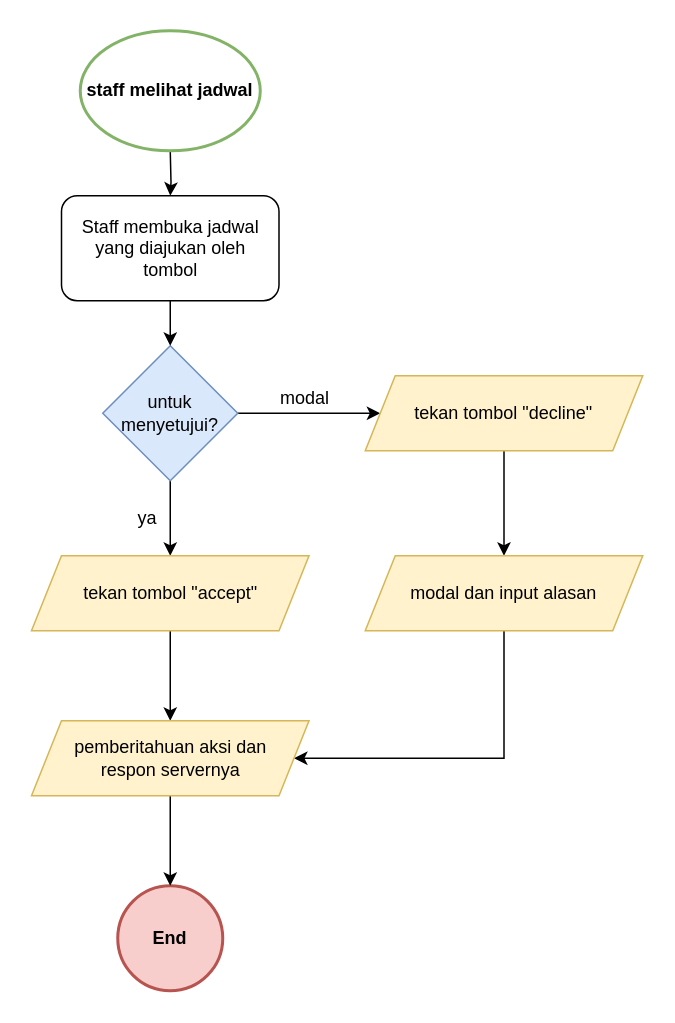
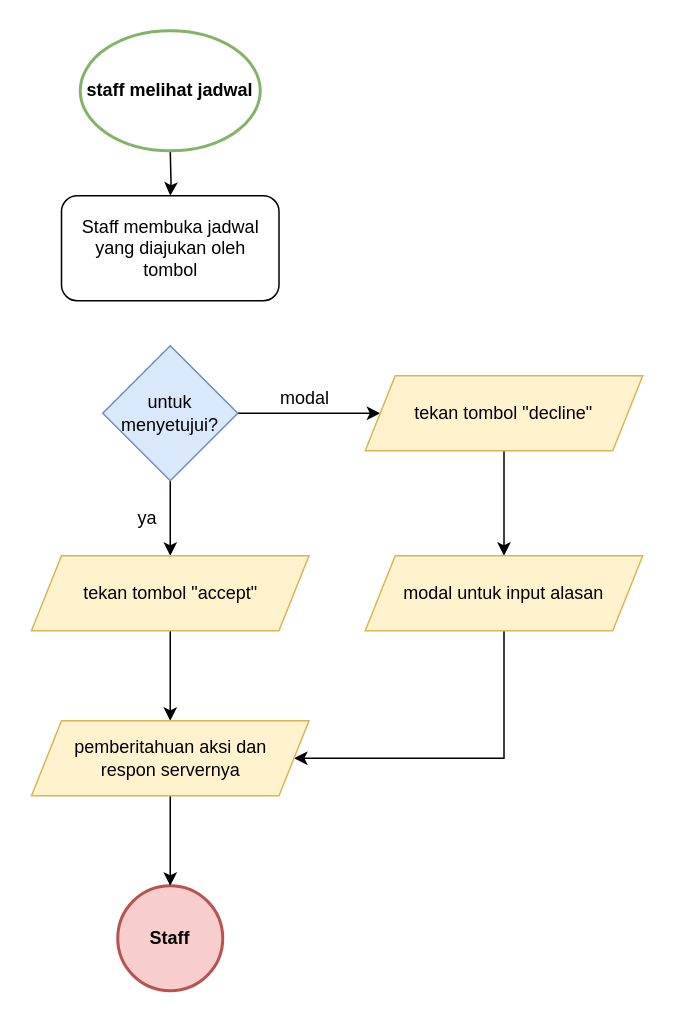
  <mxCell id="0" />
  <mxCell id="1" parent="0" />
- <mxCell id="2" value="End" style="ellipse;whiteSpace=wrap;html=1;aspect=fixed;fillColor=#f8cecc;strokeColor=#b85450;fontStyle=1;strokeWidth=2;" parent="1" vertex="1"><mxGeometry x="78" y="590" width="70" height="70" as="geometry" /></mxCell>
+ <mxCell id="2" value="Staff" style="ellipse;whiteSpace=wrap;html=1;aspect=fixed;fillColor=#f8cecc;strokeColor=#b85450;fontStyle=1;strokeWidth=2;" parent="1" vertex="1"><mxGeometry x="78" y="590" width="70" height="70" as="geometry" /></mxCell>
  <mxCell id="3" value="" style="edgeStyle=orthogonalEdgeStyle;rounded=0;orthogonalLoop=1;jettySize=auto;html=1;" parent="1" target="11" edge="1"><mxGeometry relative="1" as="geometry"><mxPoint x="113" y="100" as="sourcePoint" /></mxGeometry></mxCell>
  <mxCell id="4" value="" style="edgeStyle=orthogonalEdgeStyle;rounded=0;orthogonalLoop=1;jettySize=auto;html=1;" parent="1" source="6" target="9" edge="1"><mxGeometry relative="1" as="geometry" /></mxCell>
  <mxCell id="5" value="" style="edgeStyle=orthogonalEdgeStyle;rounded=0;orthogonalLoop=1;jettySize=auto;html=1;" parent="1" source="6" target="13" edge="1"><mxGeometry relative="1" as="geometry" /></mxCell>
  <mxCell id="6" value="untuk menyetujui?" style="rhombus;whiteSpace=wrap;html=1;fillColor=#dae8fc;strokeColor=#6c8ebf;" parent="1" vertex="1"><mxGeometry x="68" y="230" width="90" height="90" as="geometry" /></mxCell>
  <mxCell id="7" value="ya" style="text;html=1;strokeColor=none;fillColor=none;align=center;verticalAlign=middle;whiteSpace=wrap;rounded=0;" parent="1" vertex="1"><mxGeometry x="68" y="330" width="60" height="30" as="geometry" /></mxCell>
  <mxCell id="8" value="" style="edgeStyle=orthogonalEdgeStyle;rounded=0;orthogonalLoop=1;jettySize=auto;html=1;" parent="1" source="9" target="17" edge="1"><mxGeometry relative="1" as="geometry" /></mxCell>
  <mxCell id="9" value="tekan tombol &quot;decline&quot;" style="shape=parallelogram;perimeter=parallelogramPerimeter;whiteSpace=wrap;html=1;fixedSize=1;strokeWidth=1;fillColor=#fff2cc;strokeColor=#d6b656;" parent="1" vertex="1"><mxGeometry x="243" y="250" width="185" height="50" as="geometry" /></mxCell>
- <mxCell id="10" value="" style="edgeStyle=orthogonalEdgeStyle;rounded=0;orthogonalLoop=1;jettySize=auto;html=1;" parent="1" source="11" target="6" edge="1"><mxGeometry relative="1" as="geometry" /></mxCell>
  <mxCell id="11" value="Staff membuka jadwal&lt;br&gt;yang diajukan oleh&lt;br&gt;tombol" style="rounded=1;whiteSpace=wrap;html=1;fontSize=12;glass=0;strokeWidth=1;shadow=0;" parent="1" vertex="1"><mxGeometry x="40.5" y="130" width="145" height="70" as="geometry" /></mxCell>
  <mxCell id="12" value="" style="edgeStyle=orthogonalEdgeStyle;rounded=0;orthogonalLoop=1;jettySize=auto;html=1;" parent="1" source="13" target="19" edge="1"><mxGeometry relative="1" as="geometry" /></mxCell>
  <mxCell id="13" value="tekan tombol &quot;accept&quot;" style="shape=parallelogram;perimeter=parallelogramPerimeter;whiteSpace=wrap;html=1;fixedSize=1;strokeWidth=1;fillColor=#fff2cc;strokeColor=#d6b656;" parent="1" vertex="1"><mxGeometry x="20.5" y="370" width="185" height="50" as="geometry" /></mxCell>
  <mxCell id="14" value="modal" style="text;html=1;strokeColor=none;fillColor=none;align=center;verticalAlign=middle;whiteSpace=wrap;rounded=0;" parent="1" vertex="1"><mxGeometry x="173" y="250" width="60" height="30" as="geometry" /></mxCell>
  <mxCell id="15" value="staff melihat jadwal" style="ellipse;whiteSpace=wrap;html=1;fillColor=#ffffff;strokeColor=#82b366;strokeWidth=2;fontStyle=1;" parent="1" vertex="1"><mxGeometry x="53" y="20" width="120" height="80" as="geometry" /></mxCell>
  <mxCell id="16" value="" style="edgeStyle=orthogonalEdgeStyle;rounded=0;orthogonalLoop=1;jettySize=auto;html=1;" parent="1" source="17" target="19" edge="1"><mxGeometry relative="1" as="geometry"><Array as="points"><mxPoint x="336" y="505" /></Array></mxGeometry></mxCell>
- <mxCell id="17" value="modal dan input alasan" style="shape=parallelogram;perimeter=parallelogramPerimeter;whiteSpace=wrap;html=1;fixedSize=1;strokeWidth=1;fillColor=#fff2cc;strokeColor=#d6b656;" parent="1" vertex="1"><mxGeometry x="243" y="370" width="185" height="50" as="geometry" /></mxCell>
+ <mxCell id="17" value="modal untuk input alasan" style="shape=parallelogram;perimeter=parallelogramPerimeter;whiteSpace=wrap;html=1;fixedSize=1;strokeWidth=1;fillColor=#fff2cc;strokeColor=#d6b656;" parent="1" vertex="1"><mxGeometry x="243" y="370" width="185" height="50" as="geometry" /></mxCell>
  <mxCell id="18" value="" style="edgeStyle=orthogonalEdgeStyle;rounded=0;orthogonalLoop=1;jettySize=auto;html=1;" parent="1" source="19" target="2" edge="1"><mxGeometry relative="1" as="geometry" /></mxCell>
  <mxCell id="19" value="pemberitahuan aksi dan&lt;br&gt;respon servernya" style="shape=parallelogram;perimeter=parallelogramPerimeter;whiteSpace=wrap;html=1;fixedSize=1;strokeWidth=1;fillColor=#fff2cc;strokeColor=#d6b656;" parent="1" vertex="1"><mxGeometry x="20.5" y="480" width="185" height="50" as="geometry" /></mxCell>
